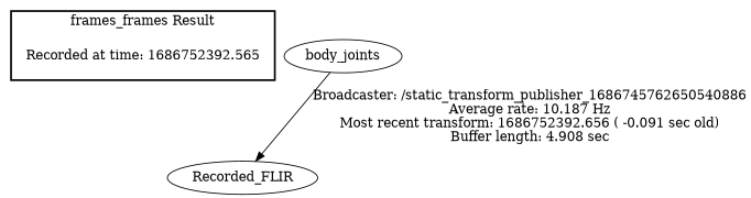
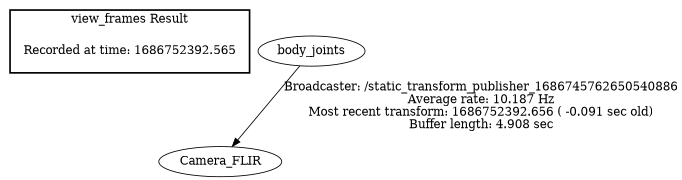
  digraph {
    "Recorded at time: 1686752392.565" [shape=plaintext]
-   Camera_FLIR [label=Recorded_FLIR]
+   Camera_FLIR
    body_joints
    subgraph cluster_1 {
      color=black
-     label="frames_frames Result"
+     label="view_frames Result"
      style=bold
      "Recorded at time: 1686752392.565"
    }
    "Recorded at time: 1686752392.565" -> Camera_FLIR [style=invis]
    body_joints -> Camera_FLIR [label="Broadcaster: /static_transform_publisher_1686745762650540886\nAverage rate: 10.187 Hz\nMost recent transform: 1686752392.656 ( -0.091 sec old)\nBuffer length: 4.908 sec\n"]
  }
